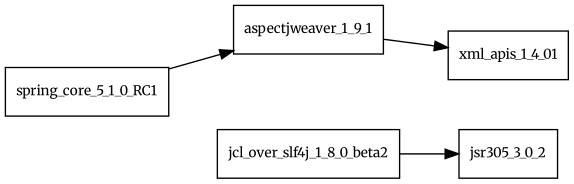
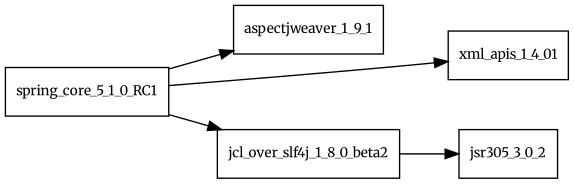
  digraph {
    fontname=Merriweather
    rankdir=LR
    node [fontname=Merriweather fontsize=10.0 shape=box]
    edge [fontname=Merriweather]
    spring_core_5_1_0_RC1
    aspectjweaver_1_9_1
    jcl_over_slf4j_1_8_0_beta2
    xml_apis_1_4_01
    jsr305_3_0_2
    spring_core_5_1_0_RC1 -> aspectjweaver_1_9_1
-   aspectjweaver_1_9_1 -> xml_apis_1_4_01
+   spring_core_5_1_0_RC1 -> jcl_over_slf4j_1_8_0_beta2
+   spring_core_5_1_0_RC1 -> xml_apis_1_4_01
    jcl_over_slf4j_1_8_0_beta2 -> jsr305_3_0_2
  }
